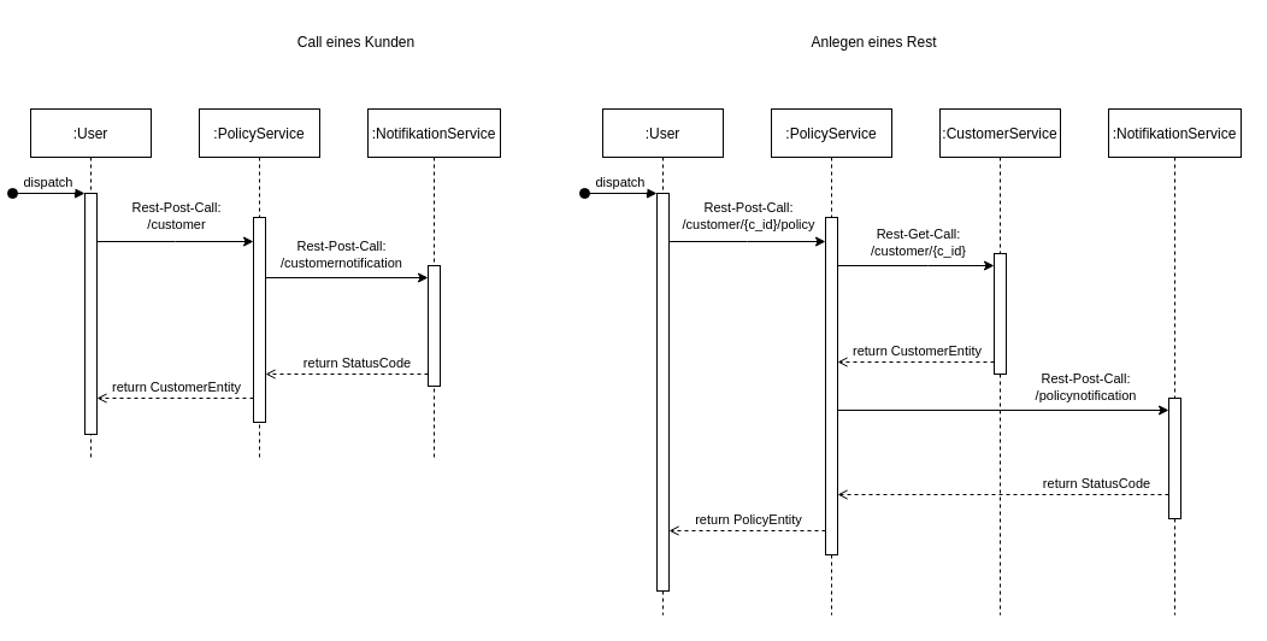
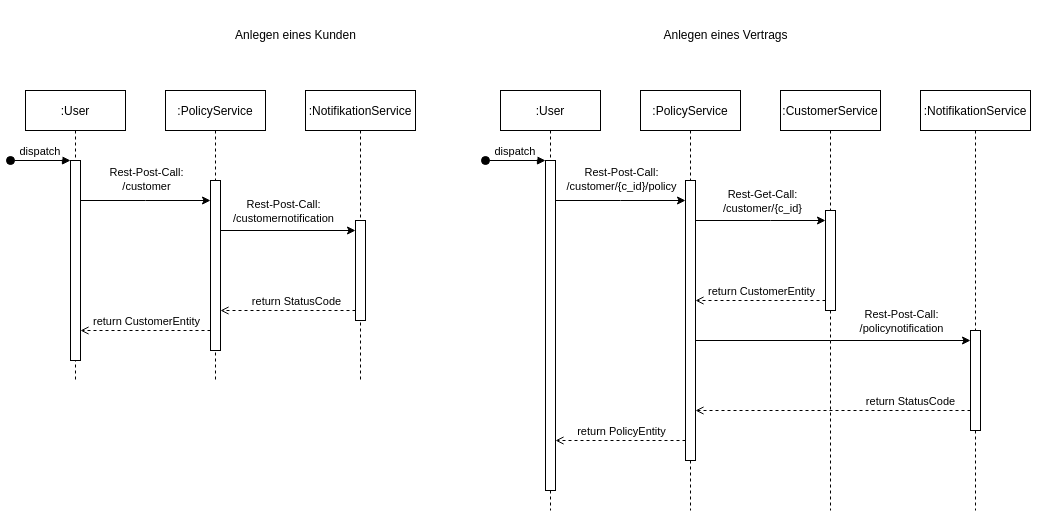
  <mxCell id="0" />
  <mxCell id="1" parent="0" />
  <mxCell id="2" value=":User" style="shape=umlLifeline;perimeter=lifelinePerimeter;container=1;collapsible=0;recursiveResize=0;rounded=0;shadow=0;strokeWidth=1;" parent="1" vertex="1"><mxGeometry x="20" y="90" width="100" height="290" as="geometry" /></mxCell>
  <mxCell id="3" value="" style="points=[];perimeter=orthogonalPerimeter;rounded=0;shadow=0;strokeWidth=1;" parent="2" vertex="1"><mxGeometry x="45" y="70" width="10" height="200" as="geometry" /></mxCell>
  <mxCell id="4" value="dispatch" style="verticalAlign=bottom;startArrow=oval;endArrow=block;startSize=8;shadow=0;strokeWidth=1;" parent="2" target="3" edge="1"><mxGeometry relative="1" as="geometry"><mxPoint x="-15" y="70" as="sourcePoint" /></mxGeometry></mxCell>
  <mxCell id="5" value=":PolicyService" style="shape=umlLifeline;perimeter=lifelinePerimeter;container=1;collapsible=0;recursiveResize=0;rounded=0;shadow=0;strokeWidth=1;" parent="1" vertex="1"><mxGeometry x="160" y="90" width="100" height="290" as="geometry" /></mxCell>
  <mxCell id="6" value="" style="points=[];perimeter=orthogonalPerimeter;rounded=0;shadow=0;strokeWidth=1;" parent="5" vertex="1"><mxGeometry x="45" y="90" width="10" height="170" as="geometry" /></mxCell>
- <mxCell id="7" value="Call eines Kunden" style="text;html=1;align=center;verticalAlign=middle;resizable=0;points=[];autosize=1;strokeColor=none;fillColor=none;" parent="1" vertex="1"><mxGeometry x="220" y="20" width="140" height="30" as="geometry" /></mxCell>
+ <mxCell id="7" value="Anlegen eines Kunden" style="text;html=1;align=center;verticalAlign=middle;resizable=0;points=[];autosize=1;strokeColor=none;fillColor=none;" parent="1" vertex="1"><mxGeometry x="220" y="20" width="140" height="30" as="geometry" /></mxCell>
  <mxCell id="8" value=":NotifikationService" style="shape=umlLifeline;perimeter=lifelinePerimeter;container=1;collapsible=0;recursiveResize=0;rounded=0;shadow=0;strokeWidth=1;" parent="1" vertex="1"><mxGeometry x="300" y="90" width="110" height="290" as="geometry" /></mxCell>
  <mxCell id="9" value="" style="points=[];perimeter=orthogonalPerimeter;rounded=0;shadow=0;strokeWidth=1;" parent="8" vertex="1"><mxGeometry x="50" y="130" width="10" height="100" as="geometry" /></mxCell>
  <mxCell id="10" style="edgeStyle=orthogonalEdgeStyle;rounded=0;orthogonalLoop=1;jettySize=auto;html=1;" parent="1" source="3" target="6" edge="1"><mxGeometry relative="1" as="geometry"><Array as="points"><mxPoint x="140" y="200" /><mxPoint x="140" y="200" /></Array></mxGeometry></mxCell>
  <mxCell id="11" value="Rest-Post-Call:&lt;br&gt;/customer" style="edgeLabel;html=1;align=center;verticalAlign=middle;resizable=0;points=[];" parent="10" vertex="1" connectable="0"><mxGeometry x="0.197" y="2" relative="1" as="geometry"><mxPoint x="-13" y="-20" as="offset" /></mxGeometry></mxCell>
  <mxCell id="12" style="edgeStyle=orthogonalEdgeStyle;rounded=0;orthogonalLoop=1;jettySize=auto;html=1;dashed=1;endArrow=open;endFill=0;" parent="1" source="6" target="3" edge="1"><mxGeometry relative="1" as="geometry"><Array as="points"><mxPoint x="130" y="330" /><mxPoint x="130" y="330" /></Array></mxGeometry></mxCell>
  <mxCell id="13" value="return CustomerEntity" style="edgeLabel;html=1;align=center;verticalAlign=middle;resizable=0;points=[];" parent="12" vertex="1" connectable="0"><mxGeometry x="0.336" y="-1" relative="1" as="geometry"><mxPoint x="22" y="-9" as="offset" /></mxGeometry></mxCell>
  <mxCell id="14" style="edgeStyle=orthogonalEdgeStyle;rounded=0;orthogonalLoop=1;jettySize=auto;html=1;" parent="1" target="9" edge="1"><mxGeometry relative="1" as="geometry"><mxPoint x="215" y="220" as="sourcePoint" /><Array as="points"><mxPoint x="350" y="230" /><mxPoint x="350" y="230" /></Array></mxGeometry></mxCell>
  <mxCell id="15" value="Rest-Post-Call:&lt;br style=&quot;border-color: var(--border-color);&quot;&gt;/customernotification" style="edgeLabel;html=1;align=center;verticalAlign=middle;resizable=0;points=[];" parent="14" vertex="1" connectable="0"><mxGeometry x="0.409" y="1" relative="1" as="geometry"><mxPoint x="-30" y="-19" as="offset" /></mxGeometry></mxCell>
  <mxCell id="16" style="edgeStyle=orthogonalEdgeStyle;rounded=0;orthogonalLoop=1;jettySize=auto;html=1;dashed=1;endArrow=open;endFill=0;" parent="1" source="9" target="6" edge="1"><mxGeometry relative="1" as="geometry"><mxPoint x="215" y="270" as="targetPoint" /><Array as="points"><mxPoint x="280" y="310" /><mxPoint x="280" y="310" /></Array></mxGeometry></mxCell>
  <mxCell id="17" value="return StatusCode" style="edgeLabel;html=1;align=center;verticalAlign=middle;resizable=0;points=[];" parent="16" vertex="1" connectable="0"><mxGeometry x="-0.188" relative="1" as="geometry"><mxPoint x="-5" y="-10" as="offset" /></mxGeometry></mxCell>
  <mxCell id="18" value=":User" style="shape=umlLifeline;perimeter=lifelinePerimeter;container=1;collapsible=0;recursiveResize=0;rounded=0;shadow=0;strokeWidth=1;" parent="1" vertex="1"><mxGeometry x="495" y="90" width="100" height="420" as="geometry" /></mxCell>
  <mxCell id="19" value="" style="points=[];perimeter=orthogonalPerimeter;rounded=0;shadow=0;strokeWidth=1;" parent="18" vertex="1"><mxGeometry x="45" y="70" width="10" height="330" as="geometry" /></mxCell>
  <mxCell id="20" value="dispatch" style="verticalAlign=bottom;startArrow=oval;endArrow=block;startSize=8;shadow=0;strokeWidth=1;" parent="18" target="19" edge="1"><mxGeometry relative="1" as="geometry"><mxPoint x="-15" y="70" as="sourcePoint" /></mxGeometry></mxCell>
  <mxCell id="21" value=":PolicyService" style="shape=umlLifeline;perimeter=lifelinePerimeter;container=1;collapsible=0;recursiveResize=0;rounded=0;shadow=0;strokeWidth=1;" parent="1" vertex="1"><mxGeometry x="635" y="90" width="100" height="420" as="geometry" /></mxCell>
  <mxCell id="22" value="" style="points=[];perimeter=orthogonalPerimeter;rounded=0;shadow=0;strokeWidth=1;" parent="21" vertex="1"><mxGeometry x="45" y="90" width="10" height="280" as="geometry" /></mxCell>
  <mxCell id="23" value=":CustomerService" style="shape=umlLifeline;perimeter=lifelinePerimeter;container=1;collapsible=0;recursiveResize=0;rounded=0;shadow=0;strokeWidth=1;" parent="1" vertex="1"><mxGeometry x="775" y="90" width="100" height="420" as="geometry" /></mxCell>
  <mxCell id="24" value="" style="points=[];perimeter=orthogonalPerimeter;rounded=0;shadow=0;strokeWidth=1;" parent="23" vertex="1"><mxGeometry x="45" y="120" width="10" height="100" as="geometry" /></mxCell>
- <mxCell id="25" value="Anlegen eines Rest" style="text;html=1;align=center;verticalAlign=middle;resizable=0;points=[];autosize=1;strokeColor=none;fillColor=none;" parent="1" vertex="1"><mxGeometry x="645" y="20" width="150" height="30" as="geometry" /></mxCell>
+ <mxCell id="25" value="Anlegen eines Vertrags" style="text;html=1;align=center;verticalAlign=middle;resizable=0;points=[];autosize=1;strokeColor=none;fillColor=none;" parent="1" vertex="1"><mxGeometry x="645" y="20" width="150" height="30" as="geometry" /></mxCell>
  <mxCell id="26" value=":NotifikationService" style="shape=umlLifeline;perimeter=lifelinePerimeter;container=1;collapsible=0;recursiveResize=0;rounded=0;shadow=0;strokeWidth=1;" parent="1" vertex="1"><mxGeometry x="915" y="90" width="110" height="420" as="geometry" /></mxCell>
  <mxCell id="27" value="" style="points=[];perimeter=orthogonalPerimeter;rounded=0;shadow=0;strokeWidth=1;" parent="26" vertex="1"><mxGeometry x="50" y="240" width="10" height="100" as="geometry" /></mxCell>
  <mxCell id="28" style="edgeStyle=orthogonalEdgeStyle;rounded=0;orthogonalLoop=1;jettySize=auto;html=1;" parent="1" source="19" target="22" edge="1"><mxGeometry relative="1" as="geometry"><Array as="points"><mxPoint x="615" y="200" /><mxPoint x="615" y="200" /></Array></mxGeometry></mxCell>
  <mxCell id="29" value="Rest-Post-Call:&lt;br&gt;/customer/{c_id}/policy" style="edgeLabel;html=1;align=center;verticalAlign=middle;resizable=0;points=[];" parent="28" vertex="1" connectable="0"><mxGeometry x="0.197" y="2" relative="1" as="geometry"><mxPoint x="-13" y="-20" as="offset" /></mxGeometry></mxCell>
  <mxCell id="30" style="edgeStyle=orthogonalEdgeStyle;rounded=0;orthogonalLoop=1;jettySize=auto;html=1;dashed=1;endArrow=open;endFill=0;" parent="1" source="22" target="19" edge="1"><mxGeometry relative="1" as="geometry"><Array as="points"><mxPoint x="605" y="440" /><mxPoint x="605" y="440" /></Array></mxGeometry></mxCell>
  <mxCell id="31" value="return PolicyEntity" style="edgeLabel;html=1;align=center;verticalAlign=middle;resizable=0;points=[];" parent="30" vertex="1" connectable="0"><mxGeometry x="0.316" relative="1" as="geometry"><mxPoint x="21" y="-10" as="offset" /></mxGeometry></mxCell>
  <mxCell id="32" style="edgeStyle=orthogonalEdgeStyle;rounded=0;orthogonalLoop=1;jettySize=auto;html=1;" parent="1" source="22" target="24" edge="1"><mxGeometry relative="1" as="geometry"><Array as="points"><mxPoint x="765" y="220" /><mxPoint x="765" y="220" /></Array></mxGeometry></mxCell>
  <mxCell id="33" value="Rest-Get-Call:&lt;br style=&quot;border-color: var(--border-color);&quot;&gt;/customer/{c_id}" style="edgeLabel;html=1;align=center;verticalAlign=middle;resizable=0;points=[];" parent="32" vertex="1" connectable="0"><mxGeometry x="-0.191" y="-1" relative="1" as="geometry"><mxPoint x="13" y="-21" as="offset" /></mxGeometry></mxCell>
  <mxCell id="34" style="edgeStyle=orthogonalEdgeStyle;rounded=0;orthogonalLoop=1;jettySize=auto;html=1;dashed=1;endArrow=open;endFill=0;" parent="1" source="24" target="22" edge="1"><mxGeometry relative="1" as="geometry"><Array as="points"><mxPoint x="725" y="300" /><mxPoint x="725" y="300" /></Array></mxGeometry></mxCell>
  <mxCell id="35" value="return CustomerEntity" style="edgeLabel;html=1;align=center;verticalAlign=middle;resizable=0;points=[];" parent="34" vertex="1" connectable="0"><mxGeometry x="0.245" y="-2" relative="1" as="geometry"><mxPoint x="16" y="-8" as="offset" /></mxGeometry></mxCell>
  <mxCell id="36" style="edgeStyle=orthogonalEdgeStyle;rounded=0;orthogonalLoop=1;jettySize=auto;html=1;" parent="1" source="22" target="27" edge="1"><mxGeometry relative="1" as="geometry"><Array as="points"><mxPoint x="825" y="340" /><mxPoint x="825" y="340" /></Array></mxGeometry></mxCell>
  <mxCell id="37" value="Rest-Post-Call:&lt;br style=&quot;border-color: var(--border-color);&quot;&gt;/policynotification" style="edgeLabel;html=1;align=center;verticalAlign=middle;resizable=0;points=[];" parent="36" vertex="1" connectable="0"><mxGeometry x="0.409" y="1" relative="1" as="geometry"><mxPoint x="11" y="-19" as="offset" /></mxGeometry></mxCell>
  <mxCell id="38" style="edgeStyle=orthogonalEdgeStyle;rounded=0;orthogonalLoop=1;jettySize=auto;html=1;dashed=1;endArrow=open;endFill=0;" parent="1" source="27" target="22" edge="1"><mxGeometry relative="1" as="geometry"><Array as="points"><mxPoint x="835" y="410" /><mxPoint x="835" y="410" /></Array></mxGeometry></mxCell>
  <mxCell id="39" value="return StatusCode" style="edgeLabel;html=1;align=center;verticalAlign=middle;resizable=0;points=[];" parent="38" vertex="1" connectable="0"><mxGeometry x="-0.188" relative="1" as="geometry"><mxPoint x="51" y="-10" as="offset" /></mxGeometry></mxCell>
